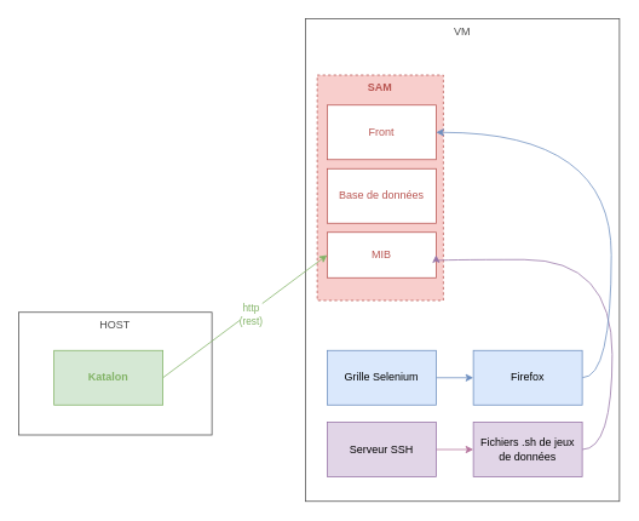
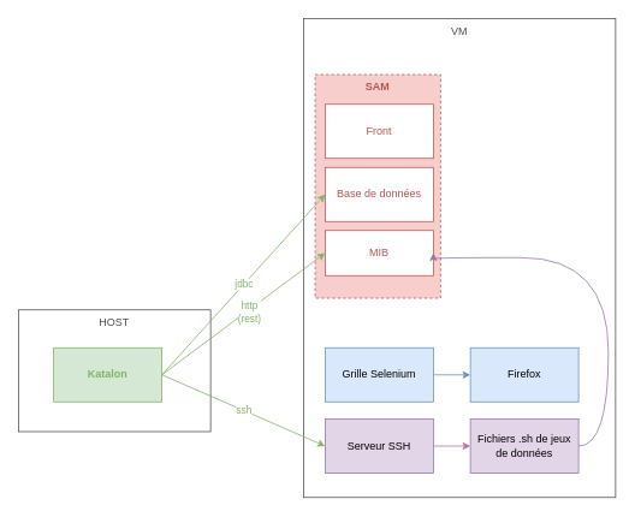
  <mxCell id="0" />
  <mxCell id="1" parent="0" />
  <mxCell id="2" value="VM" style="rounded=0;whiteSpace=wrap;html=1;verticalAlign=top;fontColor=#4D4D4D;strokeColor=#4D4D4D;" parent="1" vertex="1"><mxGeometry x="336" y="20" width="346" height="531" as="geometry" /></mxCell>
  <mxCell id="3" value="SAM" style="rounded=0;whiteSpace=wrap;html=1;fillColor=#f8cecc;dashed=1;verticalAlign=top;strokeColor=#b85450;fontColor=#B85450;fontStyle=1" parent="1" vertex="1"><mxGeometry x="349" y="82" width="139" height="248" as="geometry" /></mxCell>
  <mxCell id="4" value="Front" style="rounded=0;whiteSpace=wrap;html=1;fillColor=default;strokeColor=#b85450;fontColor=#B85450;" parent="1" vertex="1"><mxGeometry x="360" y="115" width="120" height="60" as="geometry" /></mxCell>
  <mxCell id="5" value="Base de données" style="rounded=0;whiteSpace=wrap;html=1;fillColor=default;strokeColor=#b85450;fontColor=#B85450;" parent="1" vertex="1"><mxGeometry x="360" y="185" width="120" height="60" as="geometry" /></mxCell>
  <mxCell id="6" value="MIB" style="rounded=0;whiteSpace=wrap;html=1;fillColor=default;strokeColor=#b85450;fontColor=#B85450;" parent="1" vertex="1"><mxGeometry x="360" y="255" width="120" height="50" as="geometry" /></mxCell>
  <mxCell id="7" style="edgeStyle=none;rounded=0;orthogonalLoop=1;jettySize=auto;html=1;exitX=1;exitY=0.5;exitDx=0;exitDy=0;entryX=0;entryY=0.5;entryDx=0;entryDy=0;strokeColor=#6C8EBF;" parent="1" source="8" target="14" edge="1"><mxGeometry relative="1" as="geometry" /></mxCell>
  <mxCell id="8" value="Grille Selenium" style="rounded=0;whiteSpace=wrap;html=1;fillColor=#dae8fc;strokeColor=#6c8ebf;" parent="1" vertex="1"><mxGeometry x="360" y="385" width="120" height="60" as="geometry" /></mxCell>
  <mxCell id="9" style="edgeStyle=none;rounded=0;orthogonalLoop=1;jettySize=auto;html=1;exitX=1;exitY=0.5;exitDx=0;exitDy=0;entryX=0;entryY=0.5;entryDx=0;entryDy=0;fontColor=#82B366;strokeColor=#B5739D;" edge="1" parent="1" source="10" target="12"><mxGeometry relative="1" as="geometry" /></mxCell>
  <mxCell id="10" value="Serveur SSH" style="rounded=0;whiteSpace=wrap;html=1;fillColor=#e1d5e7;strokeColor=#9673a6;" parent="1" vertex="1"><mxGeometry x="360" y="464" width="120" height="60" as="geometry" /></mxCell>
  <mxCell id="11" style="edgeStyle=orthogonalEdgeStyle;curved=1;rounded=0;orthogonalLoop=1;jettySize=auto;html=1;exitX=1;exitY=0.5;exitDx=0;exitDy=0;entryX=1;entryY=0.5;entryDx=0;entryDy=0;strokeColor=#9673A6;" parent="1" source="12" target="6" edge="1"><mxGeometry relative="1" as="geometry"><Array as="points"><mxPoint x="674" y="494" /><mxPoint x="674" y="285" /></Array></mxGeometry></mxCell>
  <mxCell id="12" value="Fichiers .sh de jeux de données" style="rounded=0;whiteSpace=wrap;html=1;fillColor=#e1d5e7;strokeColor=#9673A6;" parent="1" vertex="1"><mxGeometry x="521" y="464" width="120" height="60" as="geometry" /></mxCell>
- <mxCell id="13" style="edgeStyle=orthogonalEdgeStyle;curved=1;rounded=0;orthogonalLoop=1;jettySize=auto;html=1;exitX=1;exitY=0.5;exitDx=0;exitDy=0;entryX=1;entryY=0.5;entryDx=0;entryDy=0;strokeColor=#6C8EBF;" parent="1" source="14" target="4" edge="1"><mxGeometry relative="1" as="geometry"><Array as="points"><mxPoint x="673" y="415" /><mxPoint x="673" y="145" /></Array></mxGeometry></mxCell>
  <mxCell id="14" value="Firefox" style="rounded=0;whiteSpace=wrap;html=1;fillColor=#dae8fc;strokeColor=#6c8ebf;" parent="1" vertex="1"><mxGeometry x="521" y="385" width="120" height="60" as="geometry" /></mxCell>
  <mxCell id="15" value="HOST" style="rounded=0;whiteSpace=wrap;html=1;verticalAlign=top;fontColor=#4D4D4D;strokeColor=#4D4D4D;" parent="1" vertex="1"><mxGeometry x="20" y="343" width="213" height="135" as="geometry" /></mxCell>
+ <mxCell id="16" value="ssh" style="edgeStyle=none;rounded=0;orthogonalLoop=1;jettySize=auto;html=1;exitX=1;exitY=0.5;exitDx=0;exitDy=0;entryX=0;entryY=0.5;entryDx=0;entryDy=0;strokeColor=#82B366;fontColor=#82B366;" parent="1" source="19" target="10" edge="1"><mxGeometry relative="1" as="geometry" /></mxCell>
+ <mxCell id="17" value="jdbc" style="edgeStyle=none;rounded=0;orthogonalLoop=1;jettySize=auto;html=1;exitX=1;exitY=0.5;exitDx=0;exitDy=0;entryX=0;entryY=0.5;entryDx=0;entryDy=0;strokeColor=#82B366;fontColor=#82B366;" parent="1" source="19" target="5" edge="1"><mxGeometry relative="1" as="geometry"><mxPoint x="298" y="193" as="targetPoint" /></mxGeometry></mxCell>
  <mxCell id="18" value="http &lt;br&gt;(rest)" style="rounded=0;orthogonalLoop=1;jettySize=auto;html=1;exitX=1;exitY=0.5;exitDx=0;exitDy=0;entryX=0;entryY=0.5;entryDx=0;entryDy=0;strokeColor=#82B366;fontColor=#82B366;" edge="1" parent="1" source="19" target="6"><mxGeometry x="0.053" y="-3" relative="1" as="geometry"><mxPoint as="offset" /></mxGeometry></mxCell>
  <mxCell id="19" value="Katalon" style="rounded=0;whiteSpace=wrap;html=1;fillColor=#d5e8d4;strokeColor=#82b366;fontColor=#82B366;fontStyle=1" parent="1" vertex="1"><mxGeometry x="59" y="385" width="120" height="60" as="geometry" /></mxCell>
